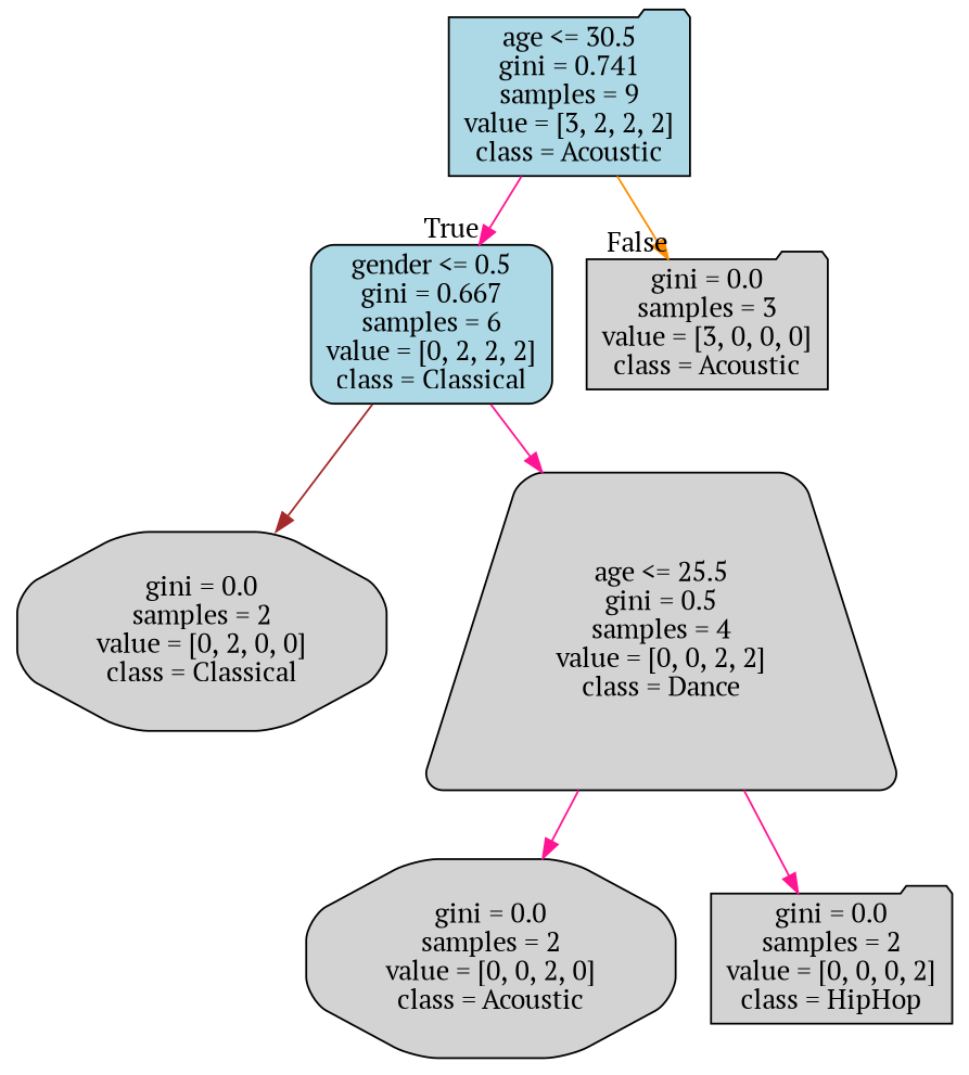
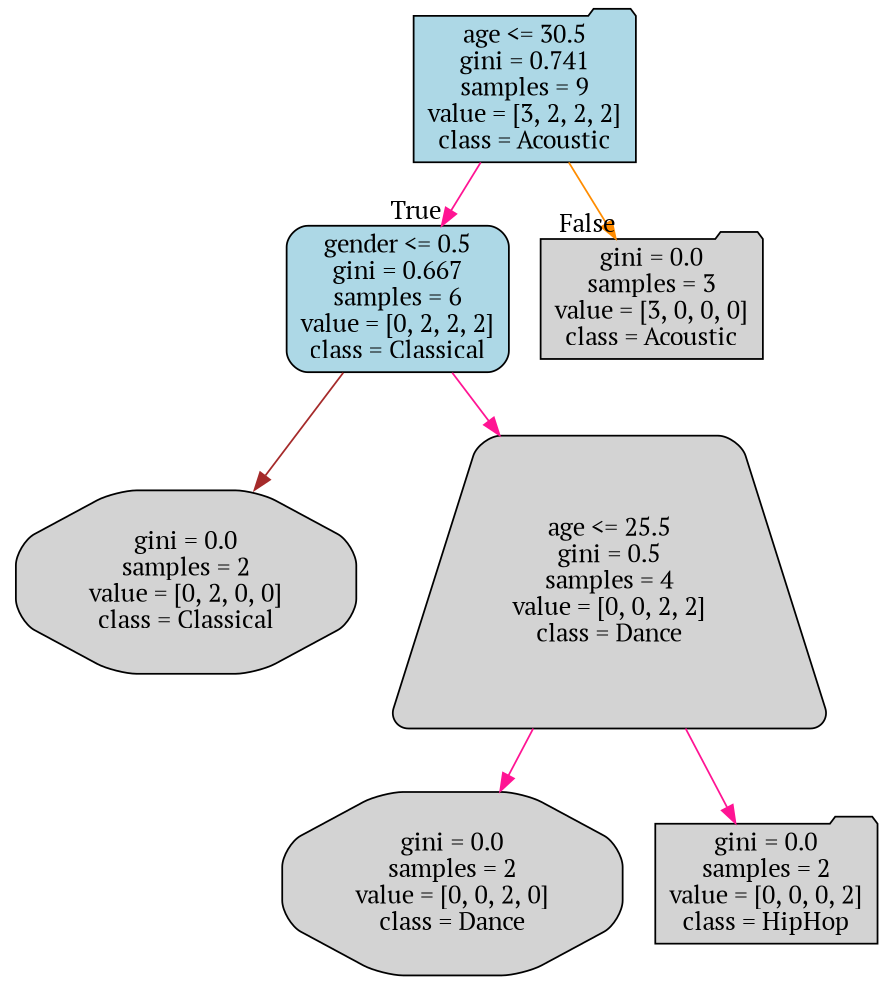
  digraph {
    fontname="PT Serif"
    node [color=black fillcolor=lightgrey fontname="PT Serif" shape=folder style="filled, rounded"]
    edge [fontname="PT Serif" color=deeppink]
    n1 [fillcolor=lightblue label="age <= 30.5\ngini = 0.741\nsamples = 9\nvalue = [3, 2, 2, 2]\nclass = Acoustic"]
    n2 [fillcolor=lightblue label="gender <= 0.5\ngini = 0.667\nsamples = 6\nvalue = [0, 2, 2, 2]\nclass = Classical" shape=box]
    n3 [label="gini = 0.0\nsamples = 3\nvalue = [3, 0, 0, 0]\nclass = Acoustic"]
    n4 [label="gini = 0.0\nsamples = 2\nvalue = [0, 2, 0, 0]\nclass = Classical" shape=octagon]
    n5 [label="age <= 25.5\ngini = 0.5\nsamples = 4\nvalue = [0, 0, 2, 2]\nclass = Dance" shape=trapezium]
-   n6 [label="gini = 0.0\nsamples = 2\nvalue = [0, 0, 2, 0]\nclass = Acoustic" shape=octagon]
+   n6 [label="gini = 0.0\nsamples = 2\nvalue = [0, 0, 2, 0]\nclass = Dance" shape=octagon]
    n7 [label="gini = 0.0\nsamples = 2\nvalue = [0, 0, 0, 2]\nclass = HipHop"]
    n1 -> n2 [headlabel=True labelangle=45 labeldistance=2.5]
    n1 -> n3 [headlabel=False labelangle=-45 labeldistance=2.5 color=darkorange]
    n2 -> n4 [color=brown]
    n2 -> n5
    n5 -> n6
    n5 -> n7
  }
